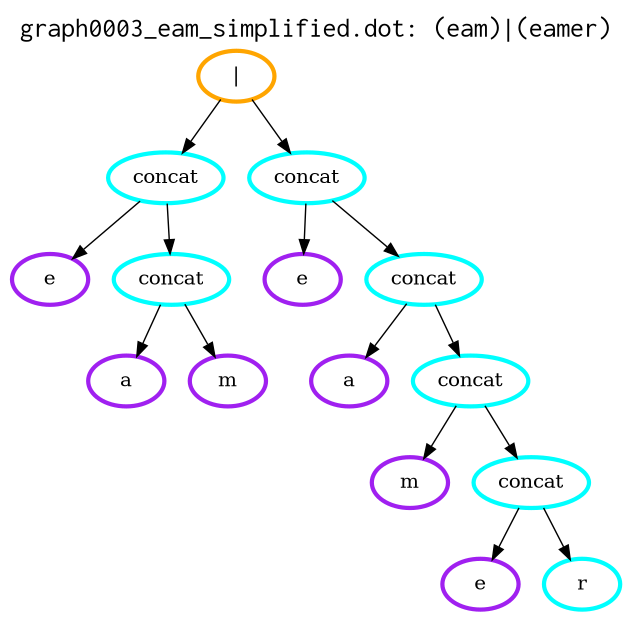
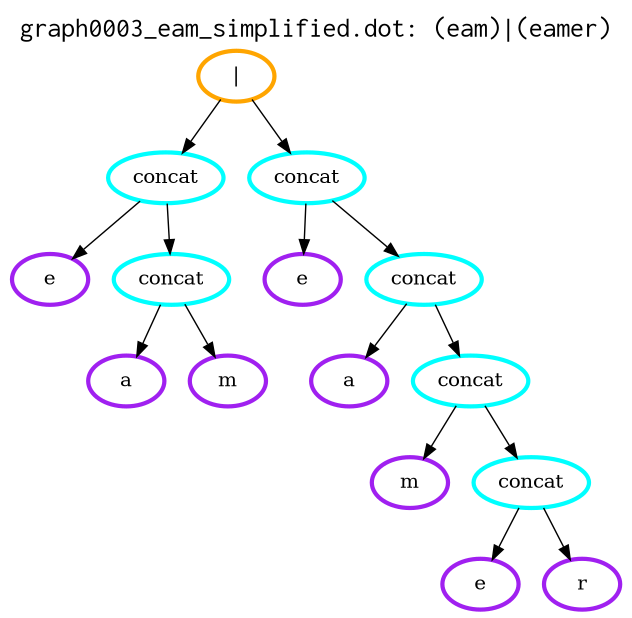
  digraph {
    fontname=Courier
    fontsize=20
    label="graph0003_eam_simplified.dot: (eam)|(eamer)"
    labelloc=t
    node [color=purple penwidth=3]
    n1 [color=orange label="|"]
    n2 [color=cyan label=concat]
    n3 [color=cyan label=concat]
    n4 [label=e]
    n5 [color=cyan label=concat]
    n6 [label=a]
    n7 [label=m]
    n8 [label=e]
    n9 [color=cyan label=concat]
    n10 [label=a]
    n11 [color=cyan label=concat]
    n12 [label=m]
    n13 [color=cyan label=concat]
    n14 [label=e]
-   n15 [color=cyan label=r]
+   n15 [label=r]
    n1 -> n2
    n1 -> n3
    n2 -> n4
    n2 -> n5
    n3 -> n8
    n3 -> n9
    n5 -> n6
    n5 -> n7
    n9 -> n10
    n9 -> n11
    n11 -> n12
    n11 -> n13
    n13 -> n14
    n13 -> n15
  }
